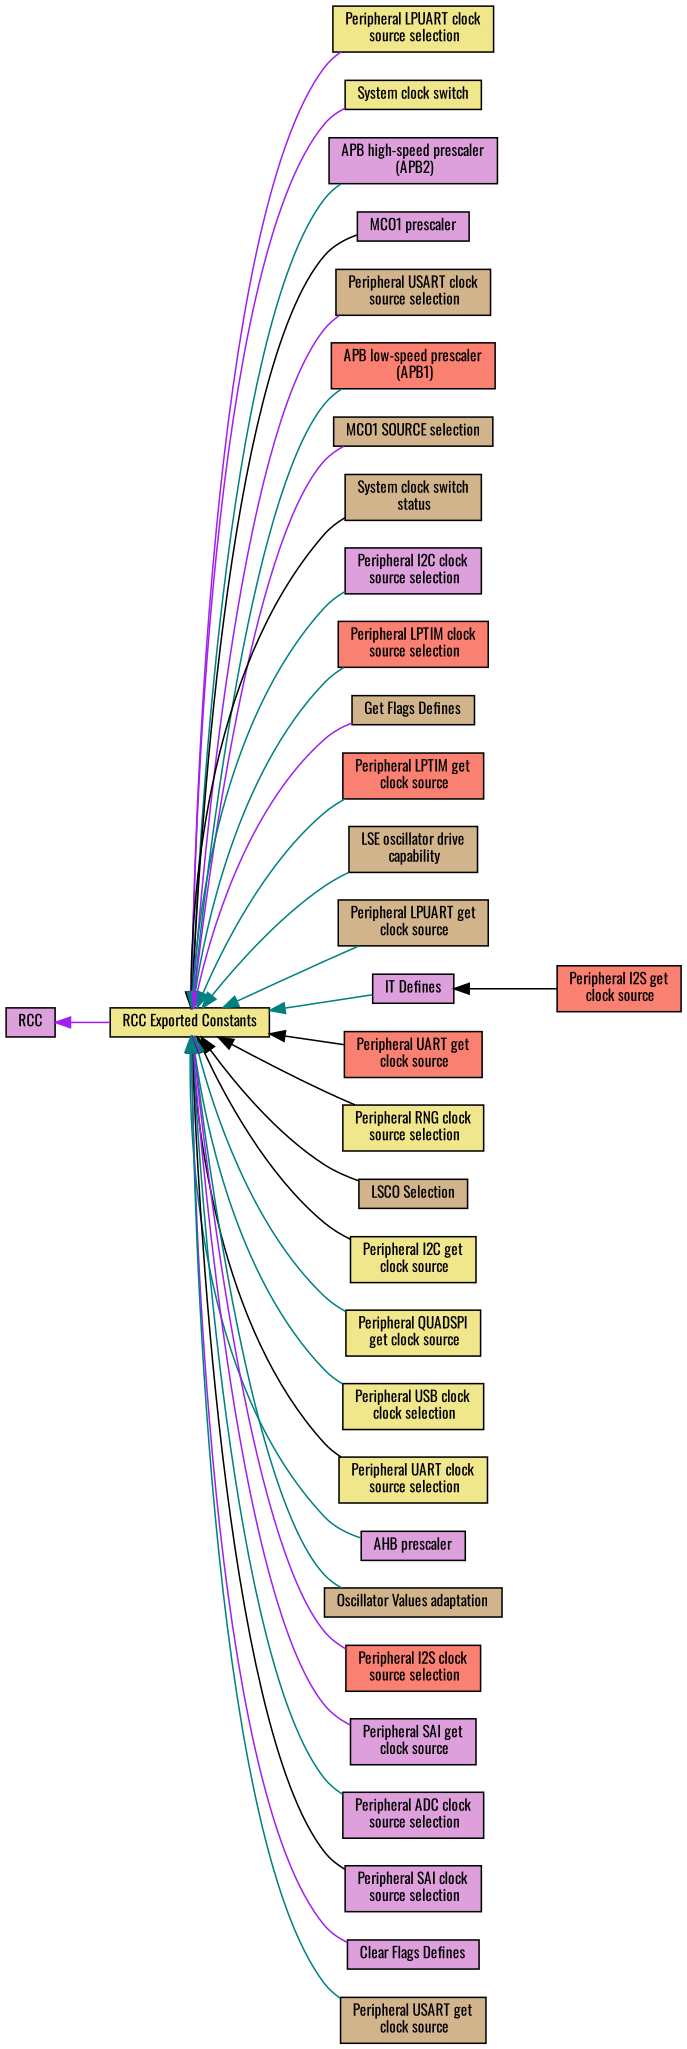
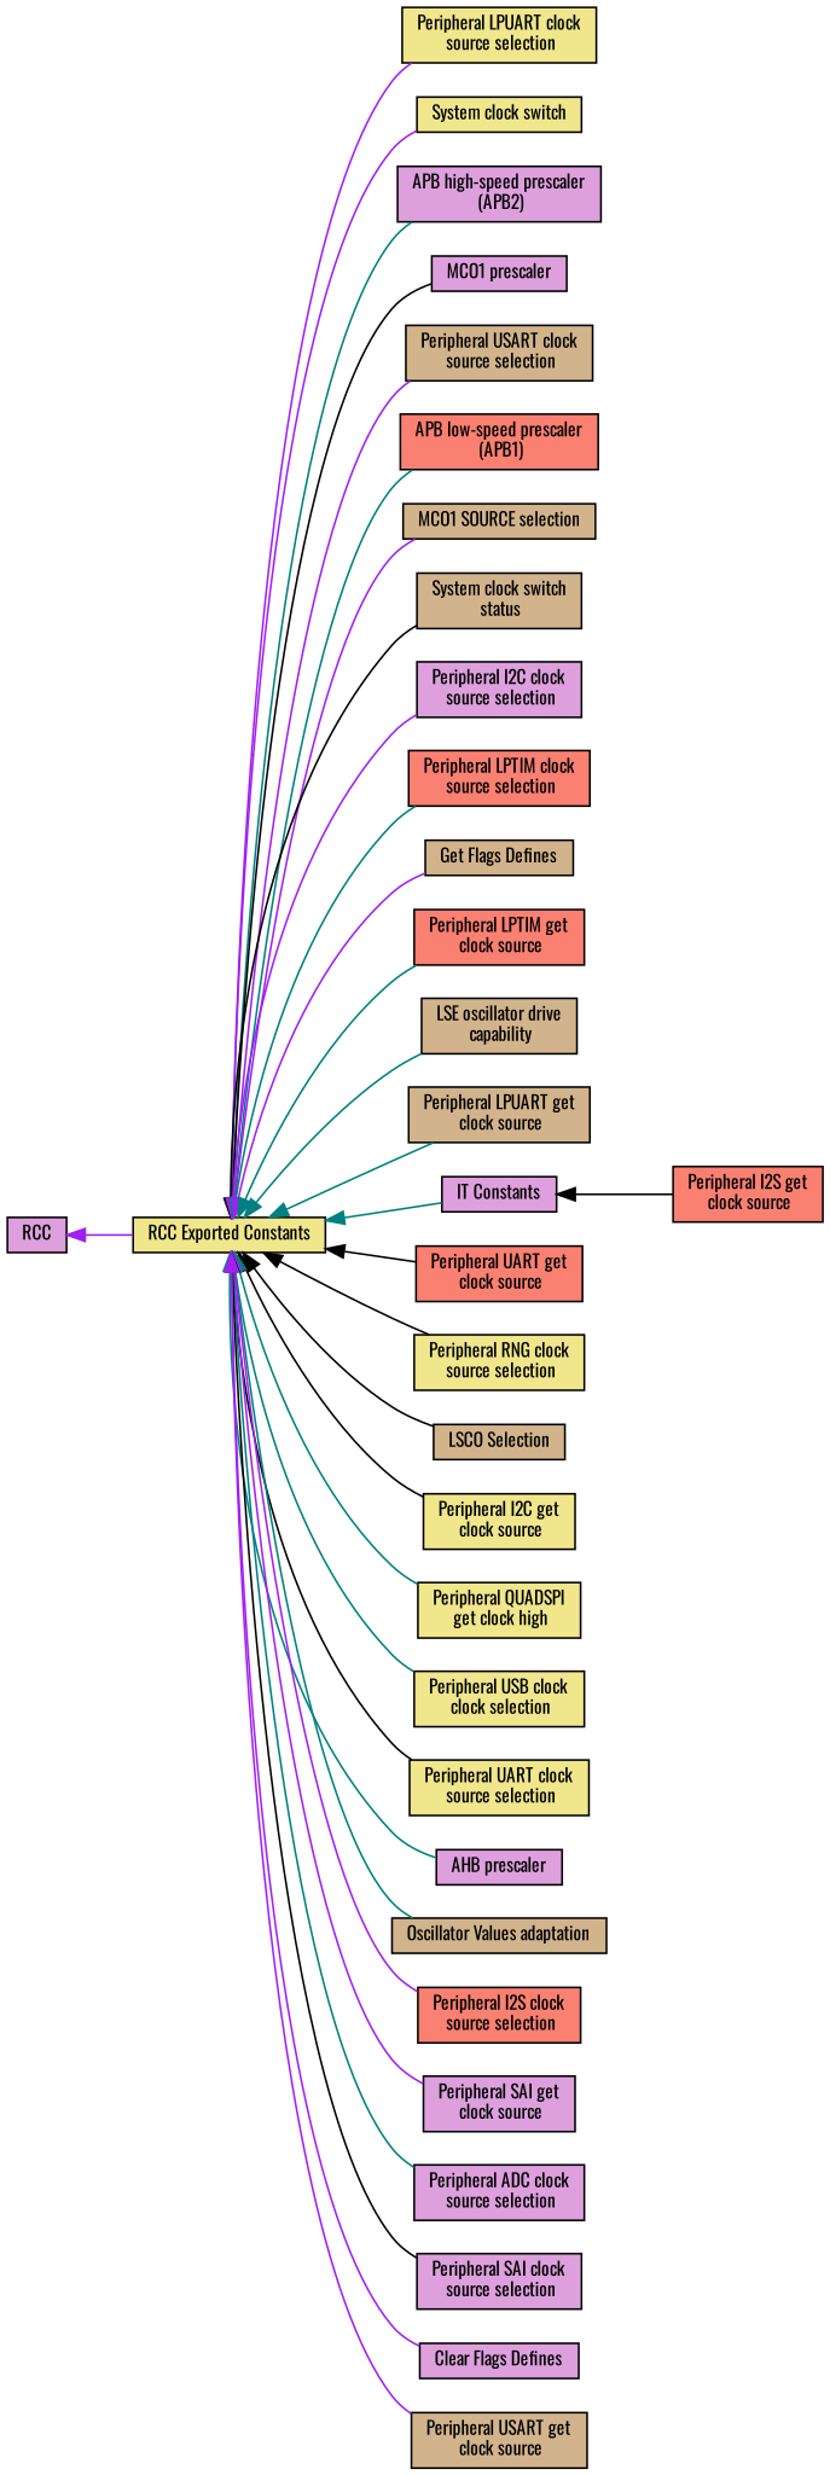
  digraph {
    fontname=Oswald
    rankdir=LR
    node [color=black fillcolor=plum fontname=Oswald fontsize=10 shape=box style=filled]
    edge [color=teal dir=back fontname=Oswald fontsize=10 labelfontname=Helvetica labelfontsize=10 shape=plaintext style=solid]
    n1 [fillcolor=khaki height=0.2 label="Peripheral LPUART clock\l source selection" width=0.4]
    n2 [fillcolor=khaki height=0.2 label="System clock switch" width=0.4]
    n3 [height=0.2 label="APB high-speed prescaler\l (APB2)" width=0.4]
    n4 [height=0.2 label="MCO1 prescaler" width=0.4]
    n5 [fillcolor=tan height=0.2 label="Peripheral USART clock\l source selection" width=0.4]
    n6 [fillcolor=salmon height=0.2 label="APB low-speed prescaler\l (APB1)" width=0.4]
    n7 [fillcolor=tan height=0.2 label="MCO1 SOURCE selection" width=0.4]
    n8 [fillcolor=tan height=0.2 label="System clock switch\l status" width=0.4]
    n9 [height=0.2 label="Peripheral I2C clock\l source selection" width=0.4]
    n10 [fillcolor=salmon height=0.2 label="Peripheral LPTIM clock\l source selection" width=0.4]
    n11 [fillcolor=tan height=0.2 label="Get Flags Defines" width=0.4]
    n12 [fillcolor=salmon height=0.2 label="Peripheral LPTIM get\l clock source" width=0.4]
    n13 [fillcolor=tan height=0.2 label="LSE oscillator drive\l capability" width=0.4]
    n14 [height=0.2 label=RCC width=0.4]
    n15 [fillcolor=khaki fontcolor=black height=0.2 label="RCC Exported Constants" width=0.4]
    n16 [fillcolor=tan height=0.2 label="Peripheral LPUART get\l clock source" width=0.4]
-   n17 [height=0.2 label="IT Defines" width=0.4]
+   n17 [height=0.2 label="IT Constants" width=0.4]
    n18 [fillcolor=salmon height=0.2 label="Peripheral UART get\l clock source" width=0.4]
    n19 [fillcolor=khaki height=0.2 label="Peripheral RNG clock\l source selection" width=0.4]
    n20 [fillcolor=tan height=0.2 label="LSCO Selection" width=0.4]
    n21 [fillcolor=khaki height=0.2 label="Peripheral I2C get\l clock source" width=0.4]
-   n22 [fillcolor=khaki height=0.2 label="Peripheral QUADSPI\l get clock source" width=0.4]
+   n22 [fillcolor=khaki height=0.2 label="Peripheral QUADSPI\l get clock high" width=0.4]
    n23 [fillcolor=khaki height=0.2 label="Peripheral USB clock\l clock selection" width=0.4]
    n24 [fillcolor=khaki height=0.2 label="Peripheral UART clock\l source selection" width=0.4]
    n25 [height=0.2 label="AHB prescaler" width=0.4]
    n26 [fillcolor=tan height=0.2 label="Oscillator Values adaptation" width=0.4]
    n27 [fillcolor=salmon height=0.2 label="Peripheral I2S clock\l source selection" width=0.4]
    n28 [height=0.2 label="Peripheral SAI get\l clock source" width=0.4]
    n29 [height=0.2 label="Peripheral ADC clock\l source selection" width=0.4]
    n30 [height=0.2 label="Peripheral SAI clock\l source selection" width=0.4]
    n31 [height=0.2 label="Clear Flags Defines" width=0.4]
    n32 [fillcolor=tan height=0.2 label="Peripheral USART get\l clock source" width=0.4]
    n33 [fillcolor=salmon height=0.2 label="Peripheral I2S get\l clock source" width=0.4]
    n14 -> n15 [color=purple]
    n15 -> n1 [color=purple]
    n15 -> n2 [color=purple]
    n15 -> n3
    n15 -> n4 [color=black]
    n15 -> n5 [color=purple]
    n15 -> n6
    n15 -> n7 [color=purple]
    n15 -> n8 [color=black]
-   n15 -> n9
+   n15 -> n9 [color=purple]
    n15 -> n10
    n15 -> n11 [color=purple]
    n15 -> n12
    n15 -> n13
    n15 -> n16
    n15 -> n17
    n15 -> n18 [color=black]
    n15 -> n19 [color=black]
    n15 -> n20 [color=black]
    n15 -> n21 [color=black]
    n15 -> n22
    n15 -> n23
    n15 -> n24 [color=black]
    n15 -> n25
    n15 -> n26
    n15 -> n27 [color=purple]
    n15 -> n28 [color=purple]
    n15 -> n29
    n15 -> n30 [color=black]
    n15 -> n31 [color=purple]
-   n15 -> n32
+   n15 -> n32 [color=purple]
    n17 -> n33 [color=black]
  }
